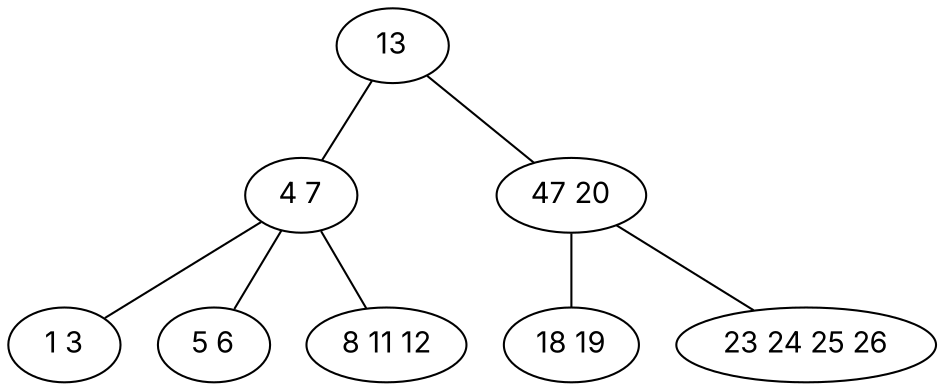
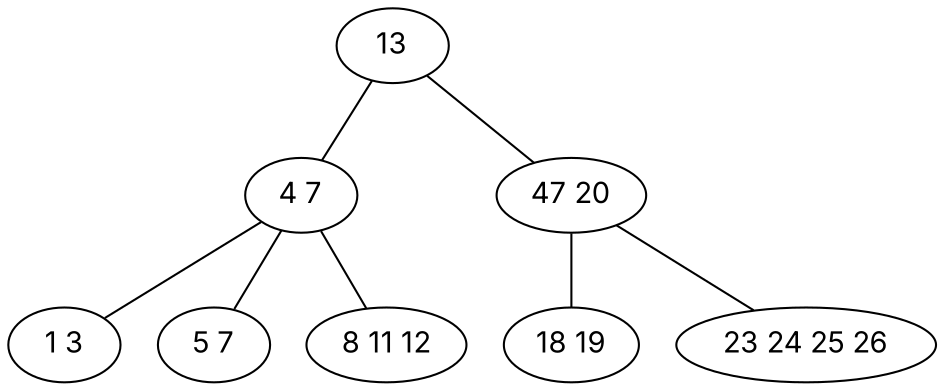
  graph {
    fontname=Inter
    node [fontname=Inter]
    edge [fontname=Inter]
    n1 [label=13]
    n2 [label="4 7"]
    n3 [label="47 20"]
    n4 [label="1 3"]
-   n5 [label="5 6"]
+   n5 [label="5 7"]
    n6 [label="8 11 12"]
    n7 [label="18 19"]
    n8 [label="23 24 25 26"]
    n1 -- n2
    n1 -- n3
    n2 -- n4
    n2 -- n5
    n2 -- n6
    n3 -- n7
    n3 -- n8
  }
